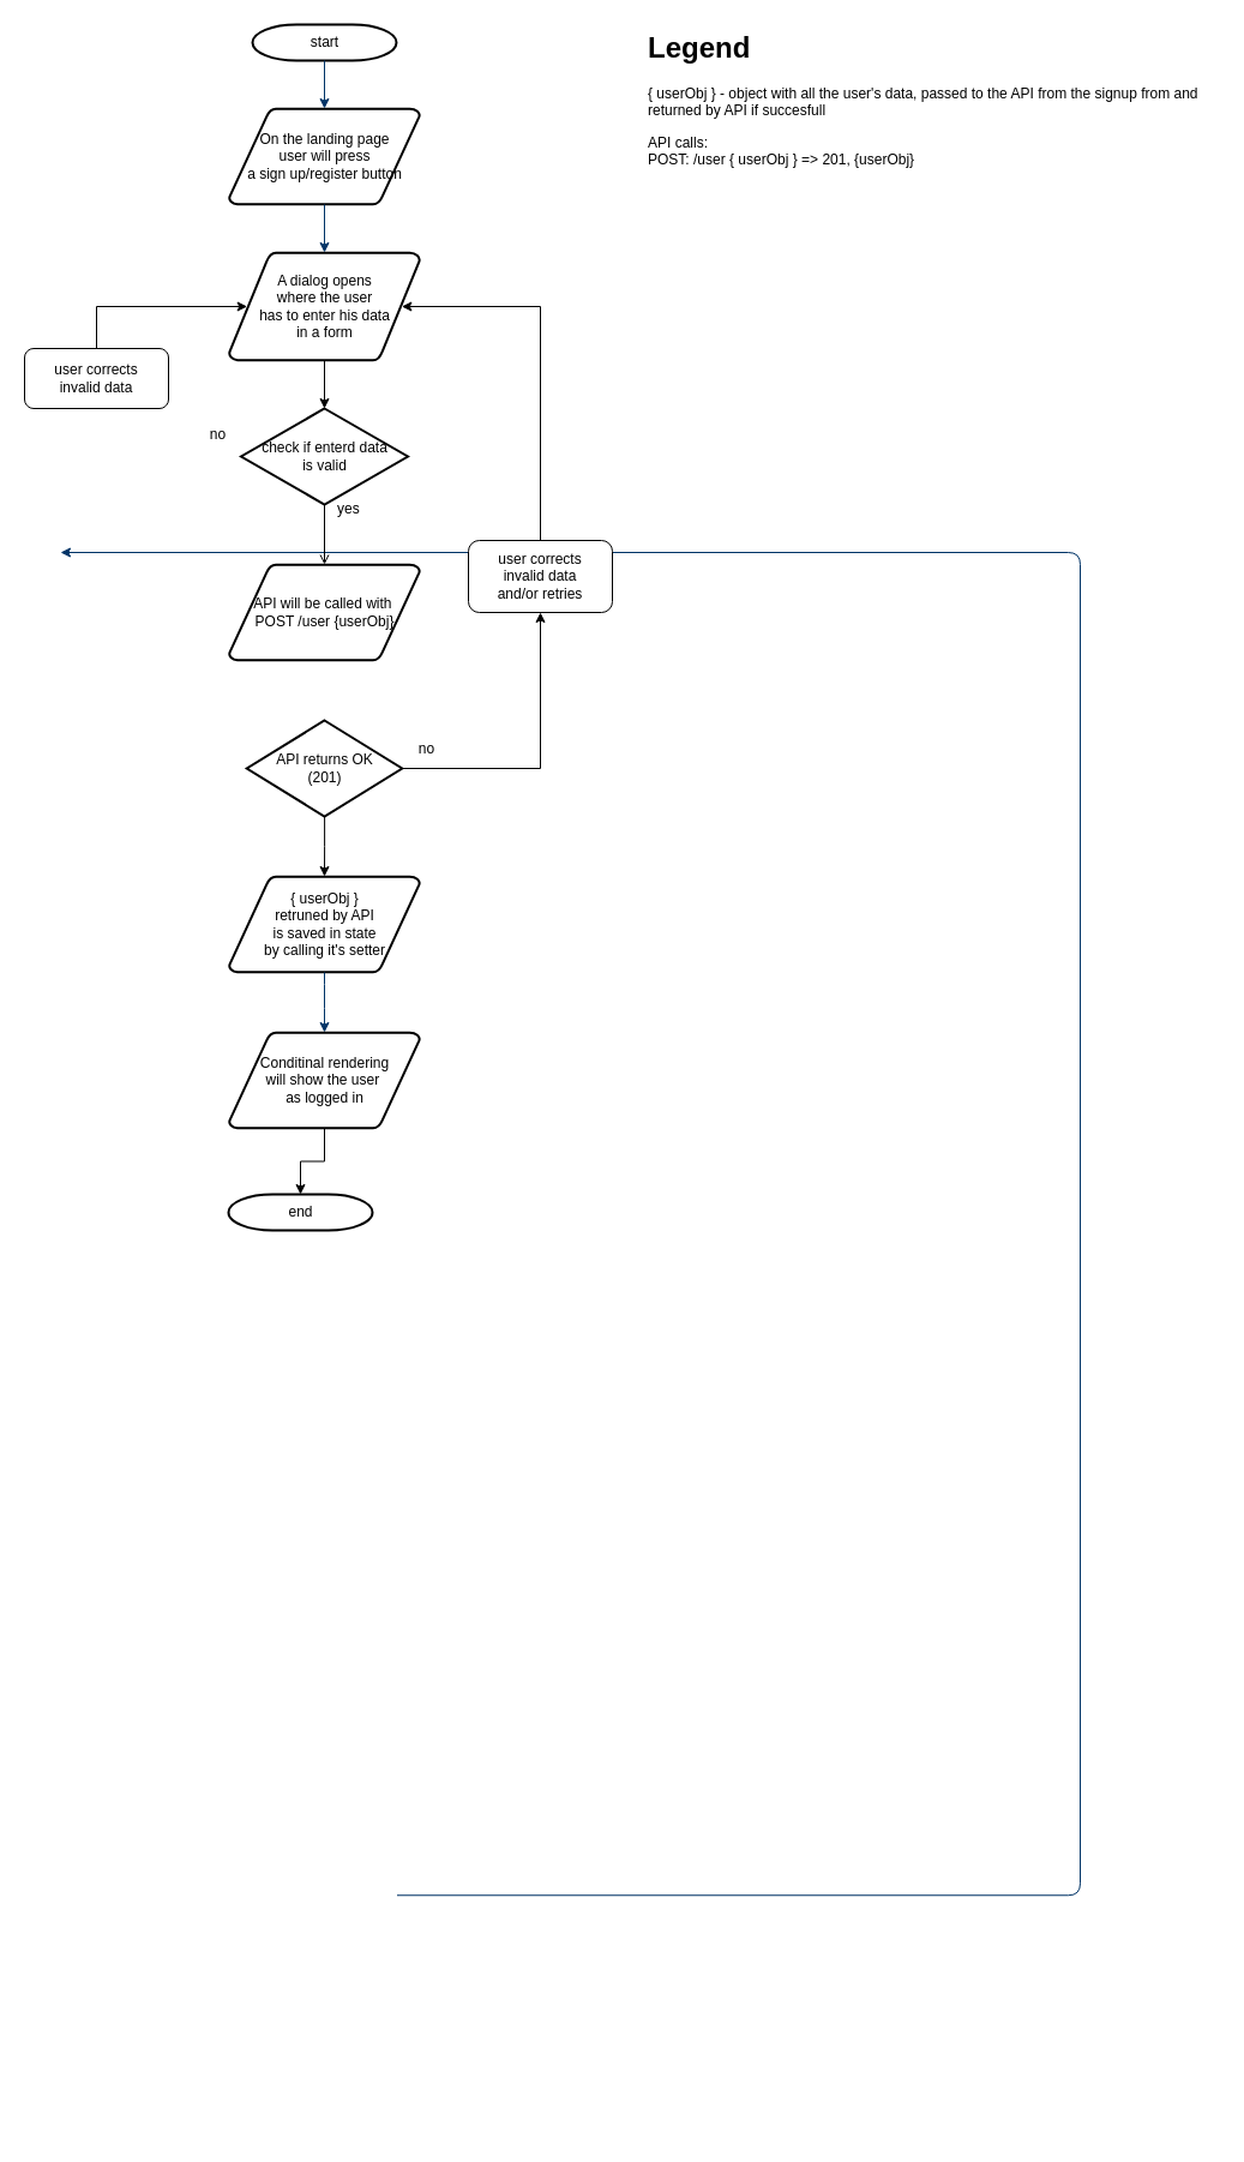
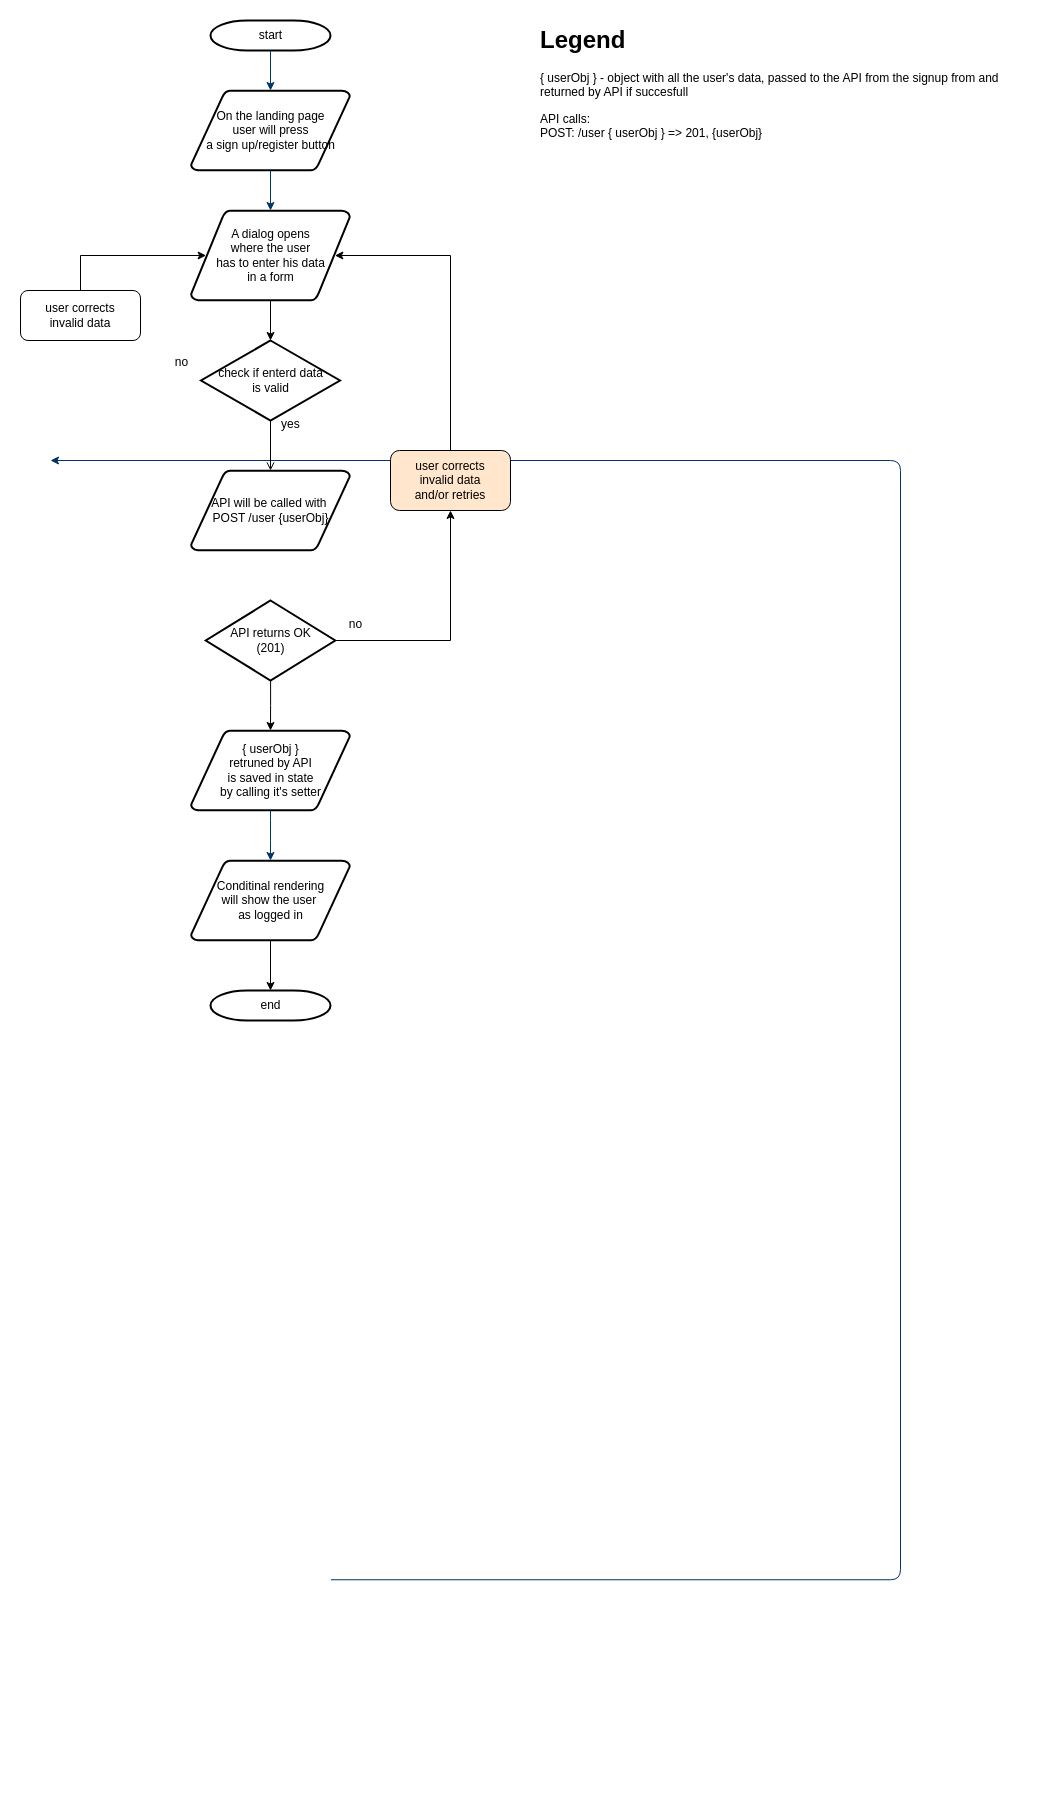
  <mxCell id="0" />
  <mxCell id="1" parent="0" />
  <mxCell id="2" value="start" style="shape=mxgraph.flowchart.terminator;strokeWidth=2;gradientColor=none;gradientDirection=north;fontStyle=0;html=1;" parent="1" vertex="1"><mxGeometry x="210" y="20" width="120" height="30" as="geometry" /></mxCell>
  <mxCell id="3" value="On the landing page&lt;br&gt;user will press &lt;br&gt;a sign up/register button" style="shape=mxgraph.flowchart.data;strokeWidth=2;gradientColor=none;gradientDirection=north;fontStyle=0;html=1;" parent="1" vertex="1"><mxGeometry x="190.5" y="90" width="159" height="80" as="geometry" /></mxCell>
  <mxCell id="4" style="edgeStyle=orthogonalEdgeStyle;rounded=0;orthogonalLoop=1;jettySize=auto;html=1;entryX=0.5;entryY=0;entryDx=0;entryDy=0;entryPerimeter=0;" edge="1" parent="1" source="5" target="10"><mxGeometry relative="1" as="geometry" /></mxCell>
  <mxCell id="5" value="A dialog opens&lt;br&gt;where the user &lt;br&gt;has to enter&amp;nbsp;his data&lt;br&gt;in a form" style="shape=mxgraph.flowchart.data;strokeWidth=2;gradientColor=none;gradientDirection=north;fontStyle=0;html=1;" parent="1" vertex="1"><mxGeometry x="190.5" y="210" width="159" height="90" as="geometry" /></mxCell>
  <mxCell id="6" style="fontStyle=1;strokeColor=#003366;strokeWidth=1;html=1;" parent="1" source="2" target="3" edge="1"><mxGeometry relative="1" as="geometry" /></mxCell>
  <mxCell id="7" style="fontStyle=1;strokeColor=#003366;strokeWidth=1;html=1;" parent="1" source="3" target="5" edge="1"><mxGeometry relative="1" as="geometry" /></mxCell>
  <mxCell id="8" value="" style="edgeStyle=elbowEdgeStyle;elbow=horizontal;exitX=1;exitY=0.5;exitPerimeter=0;entryX=0.905;entryY=0.5;entryPerimeter=0;fontStyle=1;strokeColor=#003366;strokeWidth=1;html=1;" parent="1" edge="1"><mxGeometry y="500" width="100" height="100" as="geometry"><mxPoint x="330.5" y="1579.25" as="sourcePoint" /><mxPoint x="50" y="460" as="targetPoint" /><Array as="points"><mxPoint x="900" y="1780" /></Array></mxGeometry></mxCell>
  <mxCell id="9" style="edgeStyle=orthogonalEdgeStyle;rounded=0;orthogonalLoop=1;jettySize=auto;html=1;entryX=0.5;entryY=0;entryDx=0;entryDy=0;entryPerimeter=0;endArrow=open;" edge="1" parent="1" source="10" target="13"><mxGeometry relative="1" as="geometry" /></mxCell>
  <mxCell id="10" value="check if enterd data &lt;br&gt;is valid" style="shape=mxgraph.flowchart.decision;strokeWidth=2;gradientColor=none;gradientDirection=north;fontStyle=0;html=1;" vertex="1" parent="1"><mxGeometry x="200.5" y="340" width="139" height="80" as="geometry" /></mxCell>
  <mxCell id="11" style="edgeStyle=orthogonalEdgeStyle;rounded=0;orthogonalLoop=1;jettySize=auto;html=1;entryX=0.095;entryY=0.5;entryDx=0;entryDy=0;entryPerimeter=0;" edge="1" parent="1" source="12" target="5"><mxGeometry relative="1" as="geometry"><Array as="points"><mxPoint x="80" y="255" /></Array></mxGeometry></mxCell>
  <mxCell id="12" value="user corrects &lt;br&gt;invalid data" style="rounded=1;whiteSpace=wrap;html=1;" vertex="1" parent="1"><mxGeometry x="20" y="290" width="120" height="50" as="geometry" /></mxCell>
  <mxCell id="13" value="API will be called with&amp;nbsp;&lt;br&gt;POST /user {userObj}" style="shape=mxgraph.flowchart.data;strokeWidth=2;gradientColor=none;gradientDirection=north;fontStyle=0;html=1;" vertex="1" parent="1"><mxGeometry x="190.5" y="470" width="159" height="80" as="geometry" /></mxCell>
  <mxCell id="14" style="edgeStyle=orthogonalEdgeStyle;rounded=0;orthogonalLoop=1;jettySize=auto;html=1;" edge="1" parent="1" source="16" target="18"><mxGeometry relative="1" as="geometry" /></mxCell>
  <mxCell id="15" style="edgeStyle=orthogonalEdgeStyle;rounded=0;orthogonalLoop=1;jettySize=auto;html=1;entryX=0.5;entryY=0;entryDx=0;entryDy=0;entryPerimeter=0;" edge="1" parent="1" source="16" target="22"><mxGeometry relative="1" as="geometry" /></mxCell>
  <mxCell id="16" value="API returns OK&lt;br&gt;(201)" style="shape=mxgraph.flowchart.decision;strokeWidth=2;gradientColor=none;gradientDirection=north;fontStyle=0;html=1;" vertex="1" parent="1"><mxGeometry x="205.25" y="600" width="129.5" height="80" as="geometry" /></mxCell>
  <mxCell id="17" style="edgeStyle=orthogonalEdgeStyle;rounded=0;orthogonalLoop=1;jettySize=auto;html=1;entryX=0.905;entryY=0.5;entryDx=0;entryDy=0;entryPerimeter=0;" edge="1" parent="1" source="18" target="5"><mxGeometry relative="1" as="geometry"><Array as="points"><mxPoint x="450" y="255" /></Array></mxGeometry></mxCell>
- <mxCell id="18" value="user corrects &lt;br&gt;invalid data &lt;br&gt;and/or&amp;nbsp;retries" style="rounded=1;whiteSpace=wrap;html=1;" vertex="1" parent="1"><mxGeometry x="390" y="450" width="120" height="60" as="geometry" /></mxCell>
+ <mxCell id="18" value="user corrects &lt;br&gt;invalid data &lt;br&gt;and/or&amp;nbsp;retries" style="rounded=1;whiteSpace=wrap;html=1;fillColor=#ffe6cc;" vertex="1" parent="1"><mxGeometry x="390" y="450" width="120" height="60" as="geometry" /></mxCell>
  <mxCell id="19" value="no" style="text;fontStyle=0;html=1;strokeColor=none;gradientColor=none;fillColor=none;strokeWidth=2;align=center;" vertex="1" parent="1"><mxGeometry x="335" y="610" width="40" height="26" as="geometry" /></mxCell>
  <mxCell id="20" value="no" style="text;fontStyle=0;html=1;strokeColor=none;gradientColor=none;fillColor=none;strokeWidth=2;align=center;" vertex="1" parent="1"><mxGeometry x="160.5" y="348" width="40" height="26" as="geometry" /></mxCell>
  <mxCell id="21" value="yes" style="text;fontStyle=0;html=1;strokeColor=none;gradientColor=none;fillColor=none;strokeWidth=2;" vertex="1" parent="1"><mxGeometry x="279" y="410" width="40" height="26" as="geometry" /></mxCell>
  <mxCell id="22" value="{ userObj }&lt;br&gt;retruned by API&lt;br&gt;is saved in state &lt;br&gt;by calling it's setter" style="shape=mxgraph.flowchart.data;strokeWidth=2;gradientColor=none;gradientDirection=north;fontStyle=0;html=1;" vertex="1" parent="1"><mxGeometry x="190.5" y="730" width="159" height="80" as="geometry" /></mxCell>
  <mxCell id="23" value="" style="edgeStyle=elbowEdgeStyle;elbow=horizontal;fontStyle=1;strokeColor=#003366;strokeWidth=1;html=1;" edge="1" parent="1" source="22" target="26"><mxGeometry y="260" width="100" height="100" as="geometry"><mxPoint y="320" as="sourcePoint" x="-50" /><mxPoint x="270" y="860" as="targetPoint" /><Array as="points"><mxPoint x="270" y="830" /></Array></mxGeometry></mxCell>
- <mxCell id="24" value="end" style="shape=mxgraph.flowchart.terminator;strokeWidth=2;gradientColor=none;gradientDirection=north;fontStyle=0;html=1;" vertex="1" parent="1"><mxGeometry x="190" y="995" width="120" height="30" as="geometry" /></mxCell>
+ <mxCell id="24" value="end" style="shape=mxgraph.flowchart.terminator;strokeWidth=2;gradientColor=none;gradientDirection=north;fontStyle=0;html=1;" vertex="1" parent="1"><mxGeometry x="210" y="990" width="120" height="30" as="geometry" /></mxCell>
  <mxCell id="25" style="edgeStyle=orthogonalEdgeStyle;rounded=0;orthogonalLoop=1;jettySize=auto;html=1;entryX=0.5;entryY=0;entryDx=0;entryDy=0;entryPerimeter=0;" edge="1" parent="1" source="26" target="24"><mxGeometry relative="1" as="geometry" /></mxCell>
  <mxCell id="26" value="Conditinal rendering &lt;br&gt;will show the user&amp;nbsp;&lt;br&gt;as logged in" style="shape=mxgraph.flowchart.data;strokeWidth=2;gradientColor=none;gradientDirection=north;fontStyle=0;html=1;" vertex="1" parent="1"><mxGeometry x="190.5" y="860" width="159" height="80" as="geometry" /></mxCell>
  <mxCell id="27" value="&lt;h1&gt;Legend&lt;/h1&gt;&lt;p&gt;&lt;span style=&quot;background-color: initial;&quot;&gt;{ userObj } - object with all the user's data, passed to the API from the signup from and returned by API if succesfull&lt;/span&gt;&lt;br&gt;&lt;/p&gt;&lt;p&gt;API calls:&amp;nbsp;&lt;br&gt;POST: /user { userObj } =&amp;gt; 201, {userObj}&lt;/p&gt;" style="text;html=1;strokeColor=none;fillColor=none;spacing=5;spacingTop=-20;whiteSpace=wrap;overflow=hidden;rounded=0;" vertex="1" parent="1"><mxGeometry x="535" y="20" width="480" height="160" as="geometry" /></mxCell>
